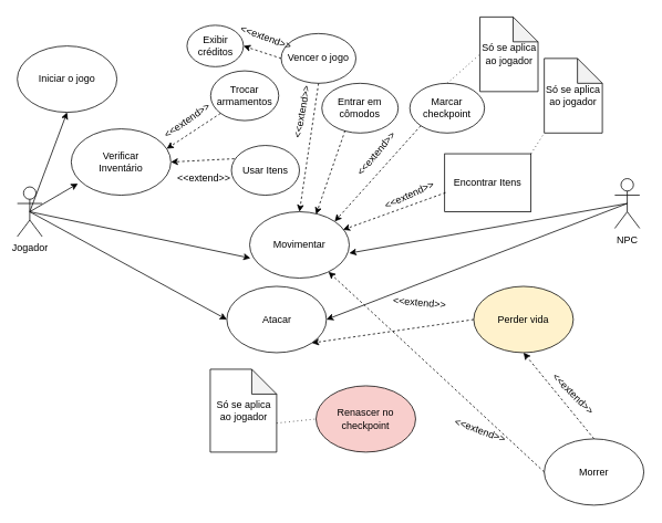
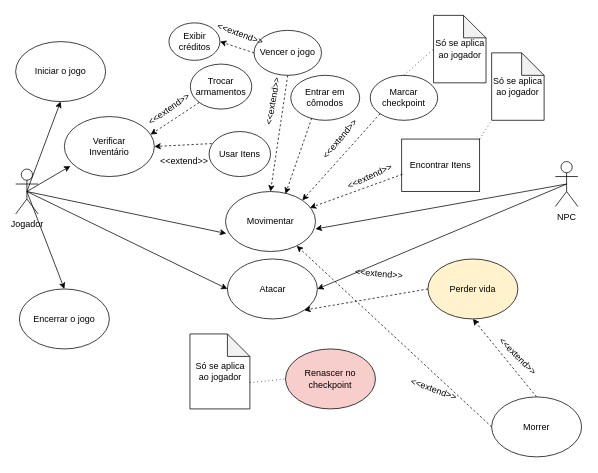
  <mxCell id="0" />
  <mxCell id="1" parent="0" />
  <mxCell id="2" value="Jogador&lt;br&gt;" style="shape=umlActor;verticalLabelPosition=bottom;labelBackgroundColor=#ffffff;verticalAlign=top;html=1;outlineConnect=0;" parent="1" vertex="1"><mxGeometry x="20" y="225" width="30" height="60" as="geometry" /></mxCell>
  <mxCell id="3" value="NPC" style="shape=umlActor;verticalLabelPosition=bottom;labelBackgroundColor=#ffffff;verticalAlign=top;html=1;outlineConnect=0;" parent="1" vertex="1"><mxGeometry x="740" y="215" width="30" height="60" as="geometry" /></mxCell>
  <mxCell id="4" value="Iniciar o jogo" style="ellipse;whiteSpace=wrap;html=1;" parent="1" vertex="1"><mxGeometry x="20" y="55" width="120" height="80" as="geometry" /></mxCell>
- <mxCell id="6" value="Atacar" style="ellipse;whiteSpace=wrap;html=1;" parent="1" vertex="1"><mxGeometry x="272.5" y="345" width="120" height="80" as="geometry" /></mxCell>
+ <mxCell id="5" value="Encerrar o jogo" style="ellipse;whiteSpace=wrap;html=1;" parent="1" vertex="1"><mxGeometry x="25" y="385" width="120" height="80" as="geometry" /></mxCell>
+ <mxCell id="6" value="Atacar" style="ellipse;whiteSpace=wrap;html=1;" parent="1" vertex="1"><mxGeometry x="302.5" y="345" width="120" height="80" as="geometry" /></mxCell>
  <mxCell id="7" value="Movimentar" style="ellipse;whiteSpace=wrap;html=1;" parent="1" vertex="1"><mxGeometry x="300" y="255" width="120" height="80" as="geometry" /></mxCell>
  <mxCell id="8" value="" style="endArrow=classic;html=1;entryX=0.5;entryY=1;entryDx=0;entryDy=0;exitX=0.5;exitY=0.5;exitDx=0;exitDy=0;exitPerimeter=0;" parent="1" source="2" target="4" edge="1"><mxGeometry width="50" height="50" relative="1" as="geometry"><mxPoint x="130" y="246" as="sourcePoint" /><mxPoint x="210" y="185" as="targetPoint" /></mxGeometry></mxCell>
  <mxCell id="9" value="" style="endArrow=classic;html=1;exitX=0.5;exitY=0.5;exitDx=0;exitDy=0;exitPerimeter=0;entryX=0.008;entryY=0.7;entryDx=0;entryDy=0;entryPerimeter=0;" parent="1" source="2" edge="1" target="7"><mxGeometry width="50" height="50" relative="1" as="geometry"><mxPoint x="130" y="256" as="sourcePoint" /><mxPoint x="310" y="256" as="targetPoint" /></mxGeometry></mxCell>
  <mxCell id="10" value="" style="endArrow=classic;html=1;entryX=1;entryY=0.625;entryDx=0;entryDy=0;entryPerimeter=0;exitX=0.5;exitY=0.5;exitDx=0;exitDy=0;exitPerimeter=0;" parent="1" source="3" target="7" edge="1"><mxGeometry width="50" height="50" relative="1" as="geometry"><mxPoint x="620" y="255" as="sourcePoint" /><mxPoint x="440" y="255" as="targetPoint" /></mxGeometry></mxCell>
  <mxCell id="11" value="" style="endArrow=classic;html=1;entryX=0;entryY=0.5;entryDx=0;entryDy=0;exitX=0.5;exitY=0.5;exitDx=0;exitDy=0;exitPerimeter=0;" parent="1" source="2" target="6" edge="1"><mxGeometry width="50" height="50" relative="1" as="geometry"><mxPoint x="122" y="275" as="sourcePoint" /><mxPoint x="301.5" y="274.5" as="targetPoint" /></mxGeometry></mxCell>
  <mxCell id="12" value="" style="endArrow=classic;html=1;entryX=1;entryY=0.5;entryDx=0;entryDy=0;exitX=0.5;exitY=0.5;exitDx=0;exitDy=0;exitPerimeter=0;" parent="1" source="3" target="6" edge="1"><mxGeometry width="50" height="50" relative="1" as="geometry"><mxPoint x="620" y="265" as="sourcePoint" /><mxPoint x="450" y="365" as="targetPoint" /></mxGeometry></mxCell>
+ <mxCell id="13" value="" style="endArrow=classic;html=1;entryX=0.5;entryY=0;entryDx=0;entryDy=0;exitX=0.5;exitY=0.5;exitDx=0;exitDy=0;exitPerimeter=0;" parent="1" source="2" target="5" edge="1"><mxGeometry width="50" height="50" relative="1" as="geometry"><mxPoint x="120" y="285" as="sourcePoint" /><mxPoint x="298.5" y="405.5" as="targetPoint" /></mxGeometry></mxCell>
  <mxCell id="14" value="Morrer" style="ellipse;whiteSpace=wrap;html=1;" parent="1" vertex="1"><mxGeometry x="655" y="529" width="120" height="80" as="geometry" /></mxCell>
  <mxCell id="15" value="" style="endArrow=classic;dashed=1;html=1;entryX=0.5;entryY=1;entryDx=0;entryDy=0;exitX=0.5;exitY=0;exitDx=0;exitDy=0;startArrow=none;startFill=0;endFill=1;" parent="1" source="14" target="16" edge="1"><mxGeometry width="50" height="50" relative="1" as="geometry"><mxPoint x="640" y="485" as="sourcePoint" /><mxPoint x="460" y="395" as="targetPoint" /></mxGeometry></mxCell>
  <mxCell id="16" value="Perder vida" style="ellipse;whiteSpace=wrap;html=1;fillColor=#fff2cc;" parent="1" vertex="1"><mxGeometry x="570" y="345" width="120" height="80" as="geometry" /></mxCell>
  <mxCell id="17" value="" style="endArrow=classic;dashed=1;html=1;entryX=1;entryY=1;entryDx=0;entryDy=0;exitX=0;exitY=0.5;exitDx=0;exitDy=0;startArrow=none;startFill=0;endFill=1;" parent="1" source="16" target="6" edge="1"><mxGeometry width="50" height="50" relative="1" as="geometry"><mxPoint x="570" y="450" as="sourcePoint" /><mxPoint x="443" y="360" as="targetPoint" /></mxGeometry></mxCell>
  <mxCell id="18" value="" style="endArrow=classic;dashed=1;html=1;exitX=0;exitY=0.5;exitDx=0;exitDy=0;startArrow=none;startFill=0;endFill=1;" parent="1" source="14" target="7" edge="1"><mxGeometry width="50" height="50" relative="1" as="geometry"><mxPoint x="580" y="525" as="sourcePoint" /><mxPoint x="500" y="505" as="targetPoint" /></mxGeometry></mxCell>
  <mxCell id="19" value="Renascer no checkpoint" style="ellipse;whiteSpace=wrap;html=1;fillColor=#f8cecc;" parent="1" vertex="1"><mxGeometry x="380" y="465" width="120" height="80" as="geometry" /></mxCell>
  <mxCell id="20" value="Marcar checkpoint" style="ellipse;whiteSpace=wrap;html=1;" parent="1" vertex="1"><mxGeometry x="493" y="100" width="90" height="60" as="geometry" /></mxCell>
  <mxCell id="21" value="" style="endArrow=classic;dashed=1;html=1;entryX=1;entryY=0;entryDx=0;entryDy=0;exitX=0;exitY=1;exitDx=0;exitDy=0;startArrow=none;startFill=0;endFill=1;" parent="1" source="20" target="7" edge="1"><mxGeometry width="50" height="50" relative="1" as="geometry"><mxPoint x="587.5" y="186.5" as="sourcePoint" /><mxPoint x="432.926" y="174.784" as="targetPoint" /></mxGeometry></mxCell>
  <mxCell id="22" value="Só se aplica ao jogador" style="shape=note;whiteSpace=wrap;html=1;backgroundOutline=1;darkOpacity=0.05;" parent="1" vertex="1"><mxGeometry x="577.5" y="20" width="70" height="90" as="geometry" /></mxCell>
  <mxCell id="23" value="" style="endArrow=none;dashed=1;html=1;entryX=0;entryY=0.5;entryDx=0;entryDy=0;entryPerimeter=0;dashPattern=1 4;exitX=0.5;exitY=0;exitDx=0;exitDy=0;" parent="1" source="20" target="22" edge="1"><mxGeometry width="50" height="50" relative="1" as="geometry"><mxPoint x="600" y="45" as="sourcePoint" /><mxPoint x="680" y="45" as="targetPoint" /></mxGeometry></mxCell>
  <mxCell id="24" value="Vencer o jogo" style="ellipse;whiteSpace=wrap;html=1;" parent="1" vertex="1"><mxGeometry x="338" y="40" width="90" height="60" as="geometry" /></mxCell>
  <mxCell id="25" value="" style="endArrow=classic;dashed=1;html=1;entryX=0.5;entryY=0;entryDx=0;entryDy=0;exitX=0.5;exitY=1;exitDx=0;exitDy=0;startArrow=none;startFill=0;endFill=1;" parent="1" source="24" target="7" edge="1"><mxGeometry width="50" height="50" relative="1" as="geometry"><mxPoint x="465.074" y="123.284" as="sourcePoint" /><mxPoint x="312.926" y="186.716" as="targetPoint" /></mxGeometry></mxCell>
  <mxCell id="26" value="Exibir créditos" style="ellipse;whiteSpace=wrap;html=1;" parent="1" vertex="1"><mxGeometry x="224.5" y="30" width="68" height="50" as="geometry" /></mxCell>
  <mxCell id="27" value="" style="endArrow=classic;dashed=1;html=1;exitX=0;exitY=0.5;exitDx=0;exitDy=0;startArrow=none;startFill=0;endFill=1;entryX=1;entryY=0.5;entryDx=0;entryDy=0;" parent="1" source="24" target="26" edge="1"><mxGeometry width="50" height="50" relative="1" as="geometry"><mxPoint x="405" y="85" as="sourcePoint" /><mxPoint x="375" y="115" as="targetPoint" /></mxGeometry></mxCell>
  <mxCell id="28" value="Só se aplica ao jogador" style="shape=note;whiteSpace=wrap;html=1;backgroundOutline=1;darkOpacity=0.05;" parent="1" vertex="1"><mxGeometry x="252.5" y="445" width="80" height="100" as="geometry" /></mxCell>
  <mxCell id="29" value="" style="endArrow=none;dashed=1;html=1;entryX=0;entryY=0.5;entryDx=0;entryDy=0;dashPattern=1 4;exitX=0;exitY=0;exitDx=80;exitDy=65;exitPerimeter=0;" parent="1" source="28" target="19" edge="1"><mxGeometry width="50" height="50" relative="1" as="geometry"><mxPoint x="361" y="465" as="sourcePoint" /><mxPoint x="476" y="425" as="targetPoint" /></mxGeometry></mxCell>
  <mxCell id="30" value="&amp;lt;&amp;lt;extend&amp;gt;&amp;gt;" style="text;html=1;strokeColor=none;fillColor=none;align=center;verticalAlign=middle;whiteSpace=wrap;rounded=0;rotation=5;" parent="1" vertex="1"><mxGeometry x="485" y="355" width="40" height="20" as="geometry" /></mxCell>
  <mxCell id="31" value="&amp;lt;&amp;lt;extend&amp;gt;&amp;gt;" style="text;html=1;strokeColor=none;fillColor=none;align=center;verticalAlign=middle;whiteSpace=wrap;rounded=0;rotation=-50;" parent="1" vertex="1"><mxGeometry x="433" y="175" width="40" height="20" as="geometry" /></mxCell>
  <mxCell id="32" value="&amp;lt;&amp;lt;extend&amp;gt;&amp;gt;" style="text;html=1;strokeColor=none;fillColor=none;align=center;verticalAlign=middle;whiteSpace=wrap;rounded=0;rotation=-80;" parent="1" vertex="1"><mxGeometry x="343.5" y="125" width="40" height="20" as="geometry" /></mxCell>
  <mxCell id="33" value="&amp;lt;&amp;lt;extend&amp;gt;&amp;gt;" style="text;html=1;strokeColor=none;fillColor=none;align=center;verticalAlign=middle;whiteSpace=wrap;rounded=0;rotation=45;" parent="1" vertex="1"><mxGeometry x="670" y="465" width="40" height="20" as="geometry" /></mxCell>
  <mxCell id="34" value="&amp;lt;&amp;lt;extend&amp;gt;&amp;gt;" style="text;html=1;strokeColor=none;fillColor=none;align=center;verticalAlign=middle;whiteSpace=wrap;rounded=0;rotation=20;" parent="1" vertex="1"><mxGeometry x="557.5" y="509" width="40" height="20" as="geometry" /></mxCell>
  <mxCell id="35" value="&amp;lt;&amp;lt;extend&amp;gt;&amp;gt;" style="text;html=1;strokeColor=none;fillColor=none;align=center;verticalAlign=middle;whiteSpace=wrap;rounded=0;rotation=20;" parent="1" vertex="1"><mxGeometry x="300" y="35" width="40" height="20" as="geometry" /></mxCell>
  <mxCell id="36" value="Verificar&lt;br&gt;Inventário" style="ellipse;whiteSpace=wrap;html=1;" vertex="1" parent="1"><mxGeometry x="85" y="155" width="120" height="80" as="geometry" /></mxCell>
  <mxCell id="37" value="Trocar armamentos" style="ellipse;whiteSpace=wrap;html=1;" vertex="1" parent="1"><mxGeometry x="253" y="85" width="82" height="60" as="geometry" /></mxCell>
  <mxCell id="38" value="" style="endArrow=classic;dashed=1;html=1;exitX=0;exitY=1;exitDx=0;exitDy=0;startArrow=none;startFill=0;endFill=1;entryX=0.958;entryY=0.3;entryDx=0;entryDy=0;entryPerimeter=0;" edge="1" parent="1" source="37" target="36"><mxGeometry width="50" height="50" relative="1" as="geometry"><mxPoint x="285" y="180" as="sourcePoint" /><mxPoint x="193" y="170" as="targetPoint" /></mxGeometry></mxCell>
  <mxCell id="39" value="" style="endArrow=classic;html=1;entryX=0.067;entryY=0.825;entryDx=0;entryDy=0;entryPerimeter=0;" edge="1" parent="1" target="36"><mxGeometry width="50" height="50" relative="1" as="geometry"><mxPoint x="35" y="255" as="sourcePoint" /><mxPoint x="90" y="145" as="targetPoint" /></mxGeometry></mxCell>
  <mxCell id="40" value="Usar Itens" style="ellipse;whiteSpace=wrap;html=1;" vertex="1" parent="1"><mxGeometry x="278" y="175" width="82" height="60" as="geometry" /></mxCell>
  <mxCell id="41" value="" style="endArrow=classic;dashed=1;html=1;exitX=0.043;exitY=0.267;exitDx=0;exitDy=0;startArrow=none;startFill=0;endFill=1;entryX=1;entryY=0.5;entryDx=0;entryDy=0;exitPerimeter=0;" edge="1" parent="1" source="40" target="36"><mxGeometry width="50" height="50" relative="1" as="geometry"><mxPoint x="234.009" y="166.213" as="sourcePoint" /><mxPoint x="209.96" y="189" as="targetPoint" /></mxGeometry></mxCell>
  <mxCell id="42" value="&amp;lt;&amp;lt;extend&amp;gt;&amp;gt;" style="text;html=1;strokeColor=none;fillColor=none;align=center;verticalAlign=middle;whiteSpace=wrap;rounded=0;rotation=-35;" vertex="1" parent="1"><mxGeometry x="205" y="135" width="40" height="20" as="geometry" /></mxCell>
  <mxCell id="43" value="&amp;lt;&amp;lt;extend&amp;gt;&amp;gt;" style="text;html=1;strokeColor=none;fillColor=none;align=center;verticalAlign=middle;whiteSpace=wrap;rounded=0;rotation=0;" vertex="1" parent="1"><mxGeometry x="225" y="205" width="40" height="20" as="geometry" /></mxCell>
  <mxCell id="44" value="Encontrar Itens" style="whiteSpace=wrap;html=1;rounded=0;" vertex="1" parent="1"><mxGeometry x="535" y="185" width="104" height="70" as="geometry" /></mxCell>
  <mxCell id="45" value="" style="endArrow=classic;dashed=1;html=1;entryX=1;entryY=0;entryDx=0;entryDy=0;exitX=0.01;exitY=0.671;exitDx=0;exitDy=0;startArrow=none;startFill=0;endFill=1;exitPerimeter=0;" edge="1" parent="1" source="44"><mxGeometry width="50" height="50" relative="1" as="geometry"><mxPoint x="577.574" y="163.284" as="sourcePoint" /><mxPoint x="412.426" y="276.716" as="targetPoint" /></mxGeometry></mxCell>
  <mxCell id="46" value="&amp;lt;&amp;lt;extend&amp;gt;&amp;gt;" style="text;html=1;strokeColor=none;fillColor=none;align=center;verticalAlign=middle;whiteSpace=wrap;rounded=0;rotation=-25;" vertex="1" parent="1"><mxGeometry x="473" y="225" width="40" height="20" as="geometry" /></mxCell>
  <mxCell id="47" value="Só se aplica ao jogador" style="shape=note;whiteSpace=wrap;html=1;backgroundOutline=1;darkOpacity=0.05;" vertex="1" parent="1"><mxGeometry x="655" y="70" width="70" height="90" as="geometry" /></mxCell>
  <mxCell id="48" value="" style="endArrow=none;dashed=1;html=1;entryX=0;entryY=1;entryDx=0;entryDy=0;entryPerimeter=0;dashPattern=1 4;exitX=1;exitY=0;exitDx=0;exitDy=0;" edge="1" parent="1" source="44" target="47"><mxGeometry width="50" height="50" relative="1" as="geometry"><mxPoint x="655" y="215" as="sourcePoint" /><mxPoint x="700" y="155" as="targetPoint" /></mxGeometry></mxCell>
  <mxCell id="49" value="Entrar em cômodos" style="ellipse;whiteSpace=wrap;html=1;" vertex="1" parent="1"><mxGeometry x="387" y="100" width="92" height="60" as="geometry" /></mxCell>
  <mxCell id="50" value="" style="endArrow=classic;dashed=1;html=1;entryX=0.667;entryY=0.038;entryDx=0;entryDy=0;exitX=0.304;exitY=0.95;exitDx=0;exitDy=0;startArrow=none;startFill=0;endFill=1;exitPerimeter=0;entryPerimeter=0;" edge="1" parent="1" source="49" target="7"><mxGeometry width="50" height="50" relative="1" as="geometry"><mxPoint x="393" y="110" as="sourcePoint" /><mxPoint x="370" y="265" as="targetPoint" /></mxGeometry></mxCell>
